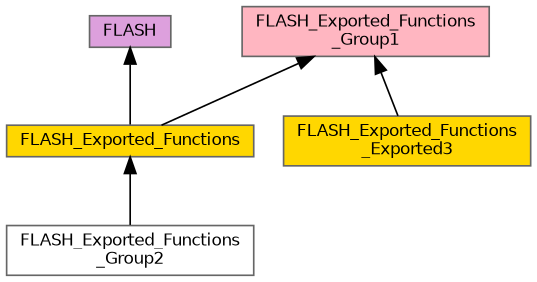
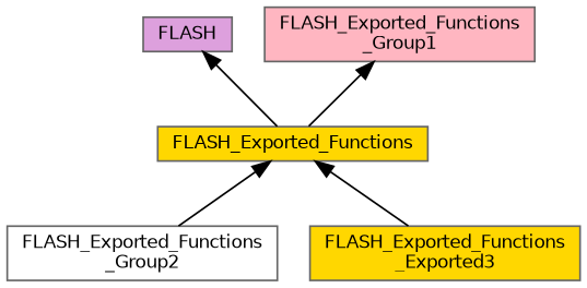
  digraph {
    rankdir=TB
    node [color=grey40 fillcolor=gold fontname=Helvetica fontsize=10 shape=box style=filled]
    edge [dir=back fontname=Helvetica fontsize=10 labelfontname=Helvetica labelfontsize=10 shape=plaintext style=solid]
    n1 [fillcolor=plum height=0.2 label=FLASH width=0.4]
    n2 [color=gray40 fontcolor=black height=0.2 label=FLASH_Exported_Functions width=0.4]
    n3 [fillcolor=white height=0.2 label="FLASH_Exported_Functions\l_Group2" width=0.4]
    n4 [height=0.2 label="FLASH_Exported_Functions\l_Exported3" width=0.4]
    n5 [fillcolor=lightpink height=0.2 label="FLASH_Exported_Functions\l_Group1" width=0.4]
    n1 -> n2
    n2 -> n3
-   n5 -> n4
+   n2 -> n4
    n5 -> n2
  }
